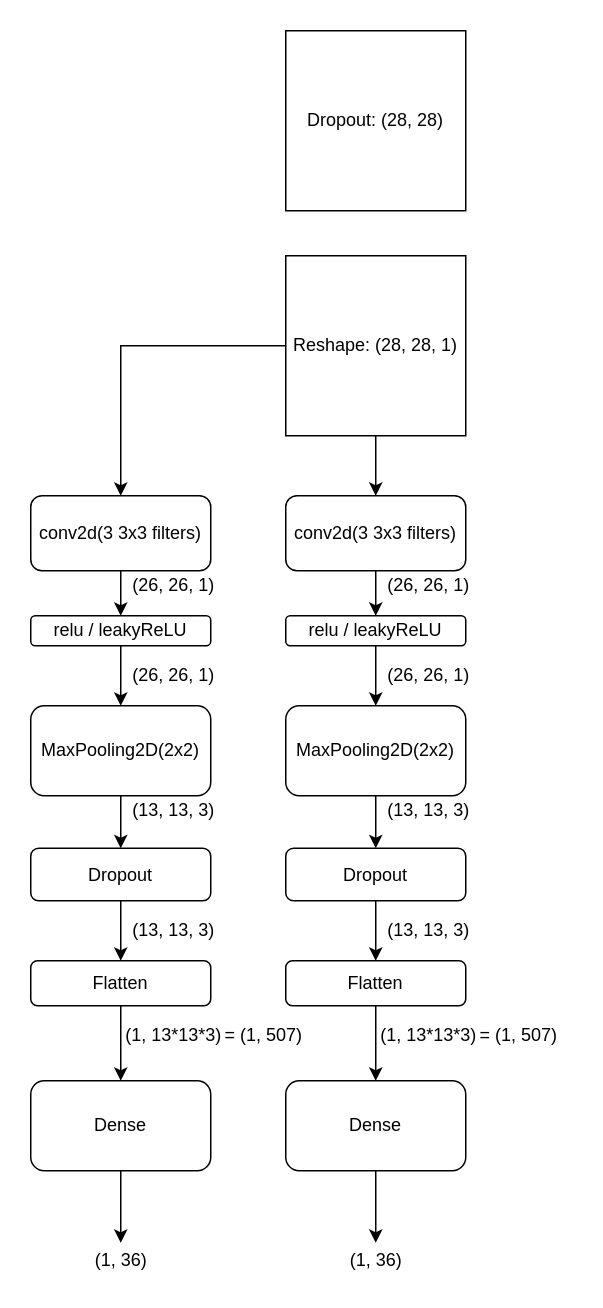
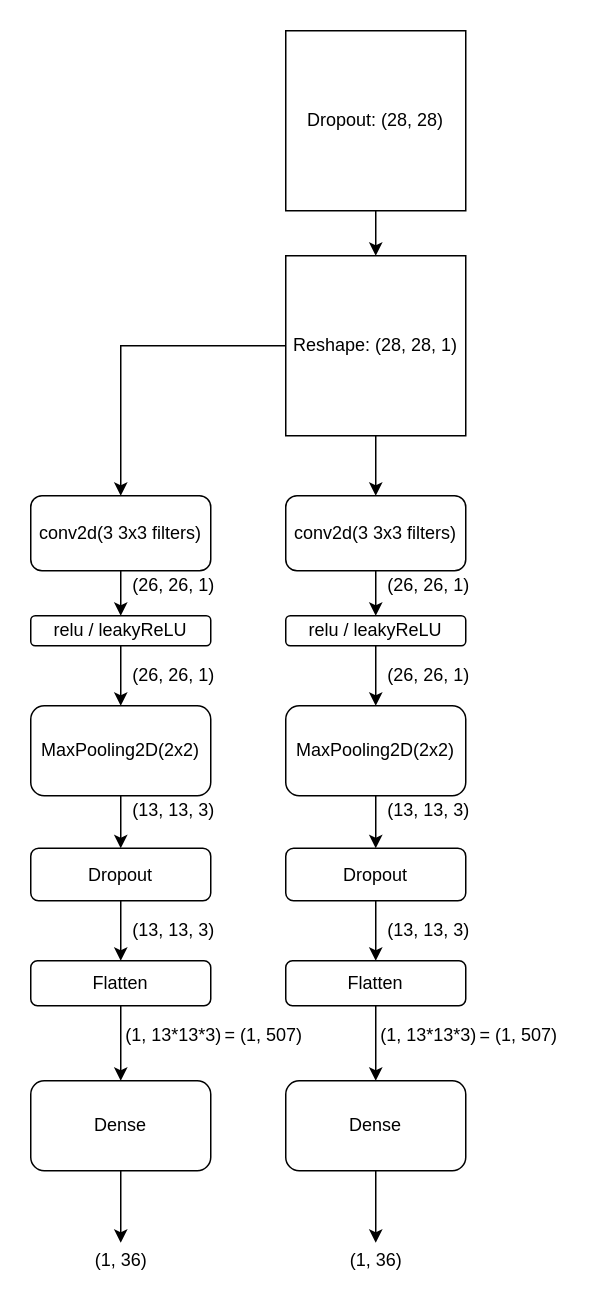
  <mxCell id="0" />
  <mxCell id="1" parent="0" />
+ <mxCell id="2" value="" style="edgeStyle=orthogonalEdgeStyle;rounded=0;orthogonalLoop=1;jettySize=auto;html=1;" edge="1" parent="1" source="3" target="6"><mxGeometry relative="1" as="geometry" /></mxCell>
  <mxCell id="3" value="Dropout: (28, 28)" style="rounded=0;whiteSpace=wrap;html=1;" vertex="1" parent="1"><mxGeometry x="190" y="20" width="120" height="120" as="geometry" /></mxCell>
  <mxCell id="4" style="edgeStyle=orthogonalEdgeStyle;rounded=0;orthogonalLoop=1;jettySize=auto;html=1;entryX=0.5;entryY=0;entryDx=0;entryDy=0;" edge="1" parent="1" source="6" target="8"><mxGeometry relative="1" as="geometry" /></mxCell>
  <mxCell id="5" style="edgeStyle=orthogonalEdgeStyle;rounded=0;orthogonalLoop=1;jettySize=auto;html=1;entryX=0.5;entryY=0;entryDx=0;entryDy=0;" edge="1" parent="1" source="6" target="27"><mxGeometry relative="1" as="geometry" /></mxCell>
  <mxCell id="6" value="Reshape: (28, 28, 1)" style="rounded=0;whiteSpace=wrap;html=1;" vertex="1" parent="1"><mxGeometry x="190" y="170" width="120" height="120" as="geometry" /></mxCell>
  <mxCell id="7" style="edgeStyle=orthogonalEdgeStyle;rounded=0;orthogonalLoop=1;jettySize=auto;html=1;entryX=0.5;entryY=0;entryDx=0;entryDy=0;" edge="1" parent="1" source="8" target="14"><mxGeometry relative="1" as="geometry" /></mxCell>
  <mxCell id="8" value="conv2d(3 3x3 filters)" style="rounded=1;whiteSpace=wrap;html=1;" vertex="1" parent="1"><mxGeometry x="20" y="330" width="120" height="50" as="geometry" /></mxCell>
  <mxCell id="9" value="" style="edgeStyle=orthogonalEdgeStyle;rounded=0;orthogonalLoop=1;jettySize=auto;html=1;" edge="1" parent="1" source="10" target="16"><mxGeometry relative="1" as="geometry" /></mxCell>
  <mxCell id="10" value="Dropout" style="rounded=1;whiteSpace=wrap;html=1;" vertex="1" parent="1"><mxGeometry x="20" y="565" width="120" height="35" as="geometry" /></mxCell>
  <mxCell id="11" value="" style="edgeStyle=orthogonalEdgeStyle;rounded=0;orthogonalLoop=1;jettySize=auto;html=1;" edge="1" parent="1" source="12" target="10"><mxGeometry relative="1" as="geometry" /></mxCell>
  <mxCell id="12" value="MaxPooling2D(2x2)" style="rounded=1;whiteSpace=wrap;html=1;" vertex="1" parent="1"><mxGeometry x="20" y="470" width="120" height="60" as="geometry" /></mxCell>
  <mxCell id="13" style="edgeStyle=orthogonalEdgeStyle;rounded=0;orthogonalLoop=1;jettySize=auto;html=1;" edge="1" parent="1" source="14" target="12"><mxGeometry relative="1" as="geometry" /></mxCell>
  <mxCell id="14" value="relu / leakyReLU" style="rounded=1;whiteSpace=wrap;html=1;" vertex="1" parent="1"><mxGeometry x="20" y="410" width="120" height="20" as="geometry" /></mxCell>
  <mxCell id="15" value="" style="edgeStyle=orthogonalEdgeStyle;rounded=0;orthogonalLoop=1;jettySize=auto;html=1;" edge="1" parent="1" source="16" target="19"><mxGeometry relative="1" as="geometry" /></mxCell>
  <mxCell id="16" value="Flatten" style="rounded=1;whiteSpace=wrap;html=1;" vertex="1" parent="1"><mxGeometry x="20" y="640" width="120" height="30" as="geometry" /></mxCell>
  <mxCell id="17" value="(26, 26, 1)" style="text;html=1;align=center;verticalAlign=middle;resizable=0;points=[];autosize=1;strokeColor=none;" vertex="1" parent="1"><mxGeometry x="80" y="380" width="70" height="20" as="geometry" /></mxCell>
  <mxCell id="18" style="edgeStyle=orthogonalEdgeStyle;rounded=0;orthogonalLoop=1;jettySize=auto;html=1;entryX=0.5;entryY=-0.1;entryDx=0;entryDy=0;entryPerimeter=0;" edge="1" parent="1" source="19" target="25"><mxGeometry relative="1" as="geometry" /></mxCell>
  <mxCell id="19" value="Dense" style="rounded=1;whiteSpace=wrap;html=1;" vertex="1" parent="1"><mxGeometry x="20" y="720" width="120" height="60" as="geometry" /></mxCell>
  <mxCell id="20" value="(26, 26, 1)" style="text;html=1;align=center;verticalAlign=middle;resizable=0;points=[];autosize=1;strokeColor=none;" vertex="1" parent="1"><mxGeometry x="80" y="440" width="70" height="20" as="geometry" /></mxCell>
  <mxCell id="21" value="(13, 13, 3)" style="text;html=1;align=center;verticalAlign=middle;resizable=0;points=[];autosize=1;strokeColor=none;" vertex="1" parent="1"><mxGeometry x="80" y="530" width="70" height="20" as="geometry" /></mxCell>
  <mxCell id="22" value="(13, 13, 3)" style="text;html=1;align=center;verticalAlign=middle;resizable=0;points=[];autosize=1;strokeColor=none;" vertex="1" parent="1"><mxGeometry x="80" y="610" width="70" height="20" as="geometry" /></mxCell>
  <mxCell id="23" value="(1, 13*13*3)" style="text;html=1;align=center;verticalAlign=middle;resizable=0;points=[];autosize=1;strokeColor=none;" vertex="1" parent="1"><mxGeometry x="75" y="680" width="80" height="20" as="geometry" /></mxCell>
  <mxCell id="24" value="= (1, 507)" style="text;html=1;align=center;verticalAlign=middle;resizable=0;points=[];autosize=1;strokeColor=none;" vertex="1" parent="1"><mxGeometry x="140" y="680" width="70" height="20" as="geometry" /></mxCell>
  <mxCell id="25" value="(1, 36)" style="text;html=1;align=center;verticalAlign=middle;resizable=0;points=[];autosize=1;strokeColor=none;" vertex="1" parent="1"><mxGeometry x="55" y="830" width="50" height="20" as="geometry" /></mxCell>
  <mxCell id="26" style="edgeStyle=orthogonalEdgeStyle;rounded=0;orthogonalLoop=1;jettySize=auto;html=1;entryX=0.5;entryY=0;entryDx=0;entryDy=0;" edge="1" parent="1" source="27" target="33"><mxGeometry relative="1" as="geometry" /></mxCell>
  <mxCell id="27" value="conv2d(3 3x3 filters)" style="rounded=1;whiteSpace=wrap;html=1;" vertex="1" parent="1"><mxGeometry x="190" y="330" width="120" height="50" as="geometry" /></mxCell>
  <mxCell id="28" value="" style="edgeStyle=orthogonalEdgeStyle;rounded=0;orthogonalLoop=1;jettySize=auto;html=1;" edge="1" parent="1" source="29" target="35"><mxGeometry relative="1" as="geometry" /></mxCell>
  <mxCell id="29" value="Dropout" style="rounded=1;whiteSpace=wrap;html=1;" vertex="1" parent="1"><mxGeometry x="190" y="565" width="120" height="35" as="geometry" /></mxCell>
  <mxCell id="30" value="" style="edgeStyle=orthogonalEdgeStyle;rounded=0;orthogonalLoop=1;jettySize=auto;html=1;" edge="1" parent="1" source="31" target="29"><mxGeometry relative="1" as="geometry" /></mxCell>
  <mxCell id="31" value="MaxPooling2D(2x2)" style="rounded=1;whiteSpace=wrap;html=1;" vertex="1" parent="1"><mxGeometry x="190" y="470" width="120" height="60" as="geometry" /></mxCell>
  <mxCell id="32" style="edgeStyle=orthogonalEdgeStyle;rounded=0;orthogonalLoop=1;jettySize=auto;html=1;" edge="1" parent="1" source="33" target="31"><mxGeometry relative="1" as="geometry" /></mxCell>
  <mxCell id="33" value="relu / leakyReLU" style="rounded=1;whiteSpace=wrap;html=1;" vertex="1" parent="1"><mxGeometry x="190" y="410" width="120" height="20" as="geometry" /></mxCell>
  <mxCell id="34" value="" style="edgeStyle=orthogonalEdgeStyle;rounded=0;orthogonalLoop=1;jettySize=auto;html=1;" edge="1" parent="1" source="35" target="38"><mxGeometry relative="1" as="geometry" /></mxCell>
  <mxCell id="35" value="Flatten" style="rounded=1;whiteSpace=wrap;html=1;" vertex="1" parent="1"><mxGeometry x="190" y="640" width="120" height="30" as="geometry" /></mxCell>
  <mxCell id="36" value="(26, 26, 1)" style="text;html=1;align=center;verticalAlign=middle;resizable=0;points=[];autosize=1;strokeColor=none;" vertex="1" parent="1"><mxGeometry x="250" y="380" width="70" height="20" as="geometry" /></mxCell>
  <mxCell id="37" style="edgeStyle=orthogonalEdgeStyle;rounded=0;orthogonalLoop=1;jettySize=auto;html=1;entryX=0.5;entryY=-0.1;entryDx=0;entryDy=0;entryPerimeter=0;" edge="1" parent="1" source="38" target="44"><mxGeometry relative="1" as="geometry" /></mxCell>
  <mxCell id="38" value="Dense" style="rounded=1;whiteSpace=wrap;html=1;" vertex="1" parent="1"><mxGeometry x="190" y="720" width="120" height="60" as="geometry" /></mxCell>
  <mxCell id="39" value="(26, 26, 1)" style="text;html=1;align=center;verticalAlign=middle;resizable=0;points=[];autosize=1;strokeColor=none;" vertex="1" parent="1"><mxGeometry x="250" y="440" width="70" height="20" as="geometry" /></mxCell>
  <mxCell id="40" value="(13, 13, 3)" style="text;html=1;align=center;verticalAlign=middle;resizable=0;points=[];autosize=1;strokeColor=none;" vertex="1" parent="1"><mxGeometry x="250" y="530" width="70" height="20" as="geometry" /></mxCell>
  <mxCell id="41" value="(13, 13, 3)" style="text;html=1;align=center;verticalAlign=middle;resizable=0;points=[];autosize=1;strokeColor=none;" vertex="1" parent="1"><mxGeometry x="250" y="610" width="70" height="20" as="geometry" /></mxCell>
  <mxCell id="42" value="(1, 13*13*3)" style="text;html=1;align=center;verticalAlign=middle;resizable=0;points=[];autosize=1;strokeColor=none;" vertex="1" parent="1"><mxGeometry x="245" y="680" width="80" height="20" as="geometry" /></mxCell>
  <mxCell id="43" value="= (1, 507)" style="text;html=1;align=center;verticalAlign=middle;resizable=0;points=[];autosize=1;strokeColor=none;" vertex="1" parent="1"><mxGeometry x="310" y="680" width="70" height="20" as="geometry" /></mxCell>
  <mxCell id="44" value="(1, 36)" style="text;html=1;align=center;verticalAlign=middle;resizable=0;points=[];autosize=1;strokeColor=none;" vertex="1" parent="1"><mxGeometry x="225" y="830" width="50" height="20" as="geometry" /></mxCell>
